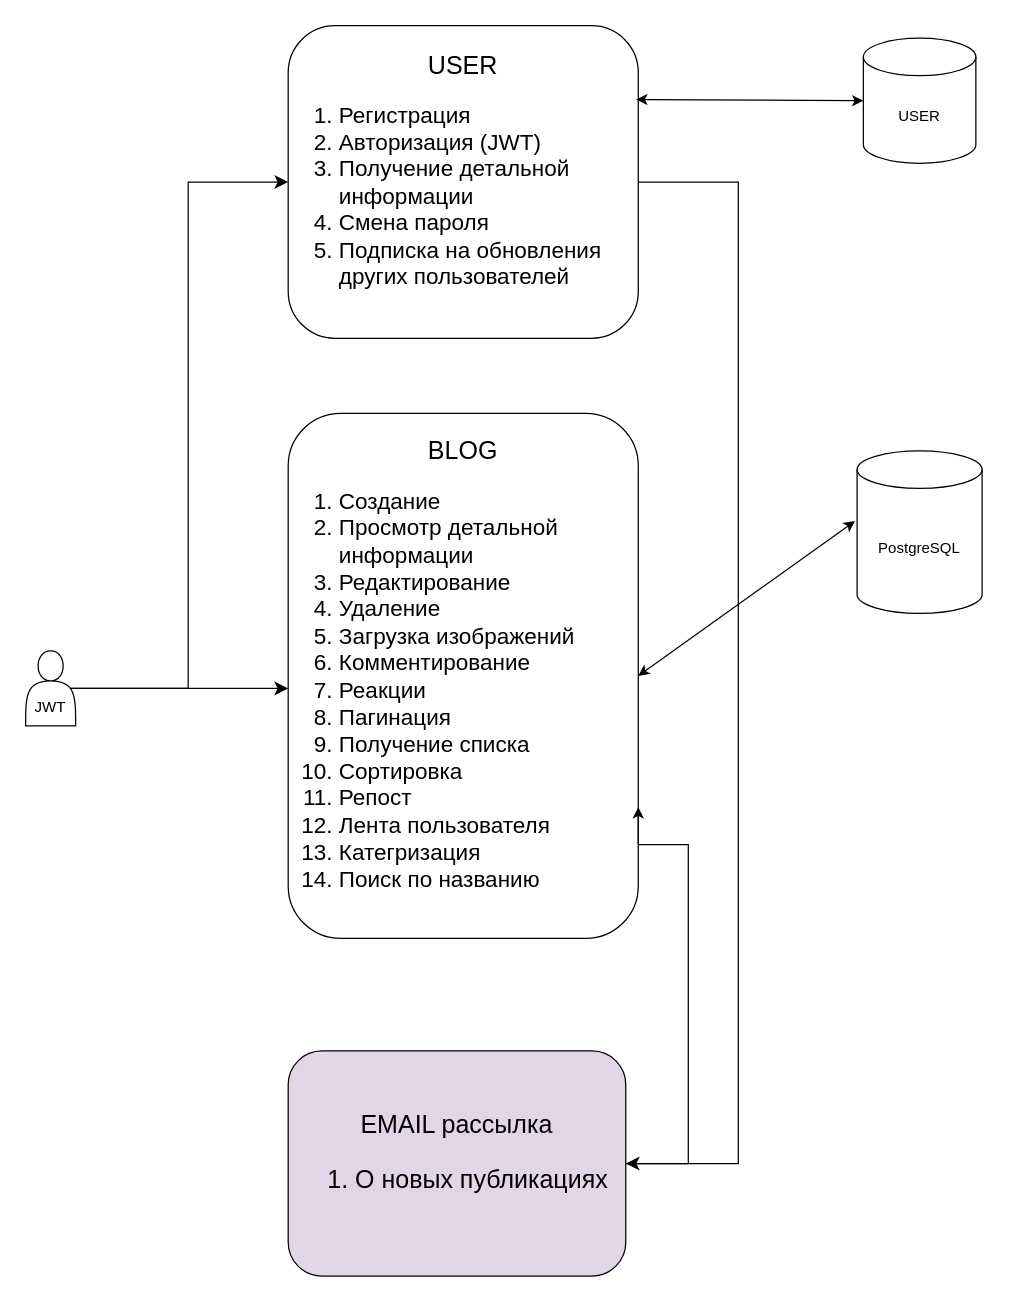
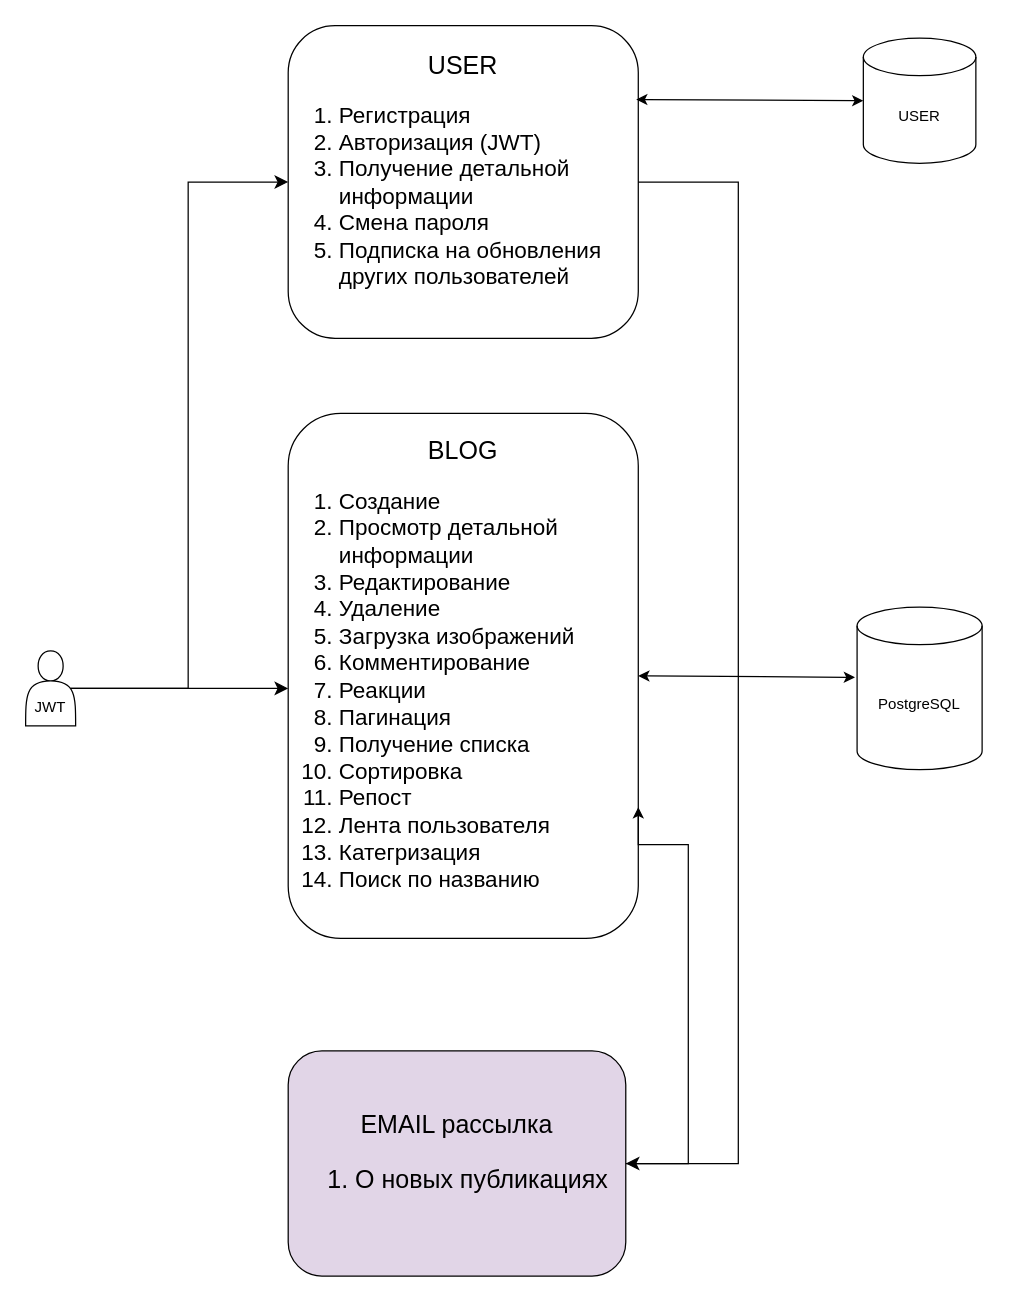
  <mxCell id="0" />
  <mxCell id="1" parent="0" />
  <mxCell id="2" value="&lt;font style=&quot;&quot;&gt;&lt;span style=&quot;font-size: 20px;&quot;&gt;USER&lt;/span&gt;&lt;br&gt;&lt;div style=&quot;font-size: 18px;&quot;&gt;&lt;ol&gt;&lt;li style=&quot;text-align: left;&quot;&gt;&lt;span style=&quot;background-color: initial;&quot;&gt;Регистрация&lt;/span&gt;&lt;/li&gt;&lt;li style=&quot;text-align: left;&quot;&gt;&lt;span style=&quot;background-color: initial;&quot;&gt;Авторизация (JWT)&lt;/span&gt;&lt;/li&gt;&lt;li style=&quot;text-align: left;&quot;&gt;&lt;span style=&quot;background-color: initial;&quot;&gt;Получение детальной информации&lt;/span&gt;&lt;/li&gt;&lt;li style=&quot;text-align: left;&quot;&gt;&lt;span style=&quot;background-color: initial;&quot;&gt;Смена пароля&lt;/span&gt;&lt;/li&gt;&lt;li style=&quot;text-align: left;&quot;&gt;&lt;span style=&quot;background-color: initial;&quot;&gt;Подписка на обновления других пользователей&lt;/span&gt;&lt;/li&gt;&lt;/ol&gt;&lt;/div&gt;&lt;/font&gt;" style="rounded=1;whiteSpace=wrap;html=1;" vertex="1" parent="1"><mxGeometry x="230" y="20" width="280" height="250" as="geometry" /></mxCell>
  <mxCell id="3" value="&lt;br&gt;&lt;br&gt;JWT" style="shape=actor;whiteSpace=wrap;html=1;" vertex="1" parent="1"><mxGeometry x="20" y="520" width="40" height="60" as="geometry" /></mxCell>
  <mxCell id="4" value="&lt;font style=&quot;font-size: 18px;&quot;&gt;&lt;span style=&quot;font-size: 20px;&quot;&gt;BLOG&lt;/span&gt;&lt;br&gt;&lt;ol&gt;&lt;li style=&quot;text-align: left;&quot;&gt;&lt;font style=&quot;font-size: 18px;&quot;&gt;&lt;font style=&quot;font-size: 18px;&quot;&gt;Создание&lt;/font&gt;&lt;/font&gt;&lt;/li&gt;&lt;li style=&quot;text-align: left;&quot;&gt;&lt;font style=&quot;font-size: 18px;&quot;&gt;Просмотр детальной информации&lt;/font&gt;&lt;/li&gt;&lt;li style=&quot;text-align: left;&quot;&gt;&lt;font style=&quot;font-size: 18px;&quot;&gt;Редактирование&lt;/font&gt;&lt;/li&gt;&lt;li style=&quot;text-align: left;&quot;&gt;&lt;font style=&quot;font-size: 18px;&quot;&gt;Удаление&lt;/font&gt;&lt;/li&gt;&lt;li style=&quot;text-align: left;&quot;&gt;&lt;font style=&quot;font-size: 18px;&quot;&gt;Загрузка изображений&lt;/font&gt;&lt;/li&gt;&lt;li style=&quot;text-align: left;&quot;&gt;&lt;font style=&quot;font-size: 18px;&quot;&gt;Комментирование&lt;/font&gt;&lt;/li&gt;&lt;li style=&quot;text-align: left;&quot;&gt;Реакции&lt;/li&gt;&lt;li style=&quot;text-align: left;&quot;&gt;Пагинация&lt;/li&gt;&lt;li style=&quot;text-align: left;&quot;&gt;Получение списка&lt;/li&gt;&lt;li style=&quot;text-align: left;&quot;&gt;Сортировка&lt;/li&gt;&lt;li style=&quot;text-align: left;&quot;&gt;Репост&lt;/li&gt;&lt;li style=&quot;text-align: left;&quot;&gt;Лента пользователя&lt;/li&gt;&lt;li style=&quot;text-align: left;&quot;&gt;Категризация&lt;/li&gt;&lt;li style=&quot;text-align: left;&quot;&gt;Поиск по названию&lt;/li&gt;&lt;/ol&gt;&lt;/font&gt;" style="rounded=1;whiteSpace=wrap;html=1;" vertex="1" parent="1"><mxGeometry x="230" y="330" width="280" height="420" as="geometry" /></mxCell>
  <mxCell id="5" style="edgeStyle=orthogonalEdgeStyle;rounded=0;orthogonalLoop=1;jettySize=auto;html=1;exitX=1;exitY=0.5;exitDx=0;exitDy=0;entryX=1;entryY=0.75;entryDx=0;entryDy=0;" edge="1" parent="1" source="6" target="4"><mxGeometry relative="1" as="geometry"><Array as="points"><mxPoint x="550" y="930" /><mxPoint x="550" y="675" /></Array></mxGeometry></mxCell>
  <mxCell id="6" value="&lt;font style=&quot;font-size: 20px;&quot;&gt;EMAIL рассылка&lt;br&gt;&lt;ol&gt;&lt;li style=&quot;text-align: left;&quot;&gt;&lt;font style=&quot;font-size: 20px;&quot;&gt;О новых публикациях&lt;/font&gt;&lt;/li&gt;&lt;/ol&gt;&lt;/font&gt;" style="rounded=1;whiteSpace=wrap;html=1;fillColor=#e1d5e7;" vertex="1" parent="1"><mxGeometry x="230" y="840" width="270" height="180" as="geometry" /></mxCell>
  <mxCell id="7" value="" style="edgeStyle=elbowEdgeStyle;elbow=horizontal;endArrow=classic;html=1;curved=0;rounded=0;endSize=8;startSize=8;entryX=0;entryY=0.5;entryDx=0;entryDy=0;exitX=0.9;exitY=0.5;exitDx=0;exitDy=0;exitPerimeter=0;" edge="1" parent="1" source="3" target="2"><mxGeometry width="50" height="50" relative="1" as="geometry"><mxPoint x="50" y="580" as="sourcePoint" /><mxPoint x="200" y="300" as="targetPoint" /><Array as="points"><mxPoint x="150" y="370" /></Array></mxGeometry></mxCell>
  <mxCell id="8" value="" style="edgeStyle=segmentEdgeStyle;endArrow=classic;html=1;curved=0;rounded=0;endSize=8;startSize=8;exitX=0.9;exitY=0.5;exitDx=0;exitDy=0;exitPerimeter=0;" edge="1" parent="1" source="3"><mxGeometry width="50" height="50" relative="1" as="geometry"><mxPoint x="50" y="580" as="sourcePoint" /><mxPoint x="230" y="550" as="targetPoint" /><Array as="points"><mxPoint x="230" y="550" /></Array></mxGeometry></mxCell>
  <mxCell id="9" value="" style="edgeStyle=elbowEdgeStyle;elbow=vertical;endArrow=classic;html=1;curved=0;rounded=0;endSize=8;startSize=8;exitX=1;exitY=0.5;exitDx=0;exitDy=0;entryX=1;entryY=0.5;entryDx=0;entryDy=0;" edge="1" parent="1" source="2" target="6"><mxGeometry width="50" height="50" relative="1" as="geometry"><mxPoint x="620" y="600" as="sourcePoint" /><mxPoint x="670" y="550" as="targetPoint" /><Array as="points"><mxPoint x="590" y="570" /></Array></mxGeometry></mxCell>
  <mxCell id="10" value="USER" style="shape=cylinder3;whiteSpace=wrap;html=1;boundedLbl=1;backgroundOutline=1;size=15;" vertex="1" parent="1"><mxGeometry x="690" y="30" width="90" height="100" as="geometry" /></mxCell>
  <mxCell id="11" value="" style="endArrow=classic;startArrow=classic;html=1;rounded=0;exitX=0.994;exitY=0.236;exitDx=0;exitDy=0;entryX=0;entryY=0.5;entryDx=0;entryDy=0;entryPerimeter=0;exitPerimeter=0;" edge="1" parent="1" source="2" target="10"><mxGeometry width="50" height="50" relative="1" as="geometry"><mxPoint x="620" y="580" as="sourcePoint" /><mxPoint x="920" y="133" as="targetPoint" /></mxGeometry></mxCell>
- <mxCell id="12" value="PostgreSQL" style="shape=cylinder3;whiteSpace=wrap;html=1;boundedLbl=1;backgroundOutline=1;size=15;" vertex="1" parent="1"><mxGeometry x="685" y="360" width="100" height="130" as="geometry" /></mxCell>
+ <mxCell id="12" value="PostgreSQL" style="shape=cylinder3;whiteSpace=wrap;html=1;boundedLbl=1;backgroundOutline=1;size=15;" vertex="1" parent="1"><mxGeometry x="685" y="485" width="100" height="130" as="geometry" /></mxCell>
  <mxCell id="13" value="" style="endArrow=classic;startArrow=classic;html=1;rounded=0;exitX=1;exitY=0.5;exitDx=0;exitDy=0;entryX=-0.017;entryY=0.432;entryDx=0;entryDy=0;entryPerimeter=0;" edge="1" parent="1" source="4" target="12"><mxGeometry width="50" height="50" relative="1" as="geometry"><mxPoint x="790" y="650" as="sourcePoint" /><mxPoint x="840" y="600" as="targetPoint" /></mxGeometry></mxCell>
